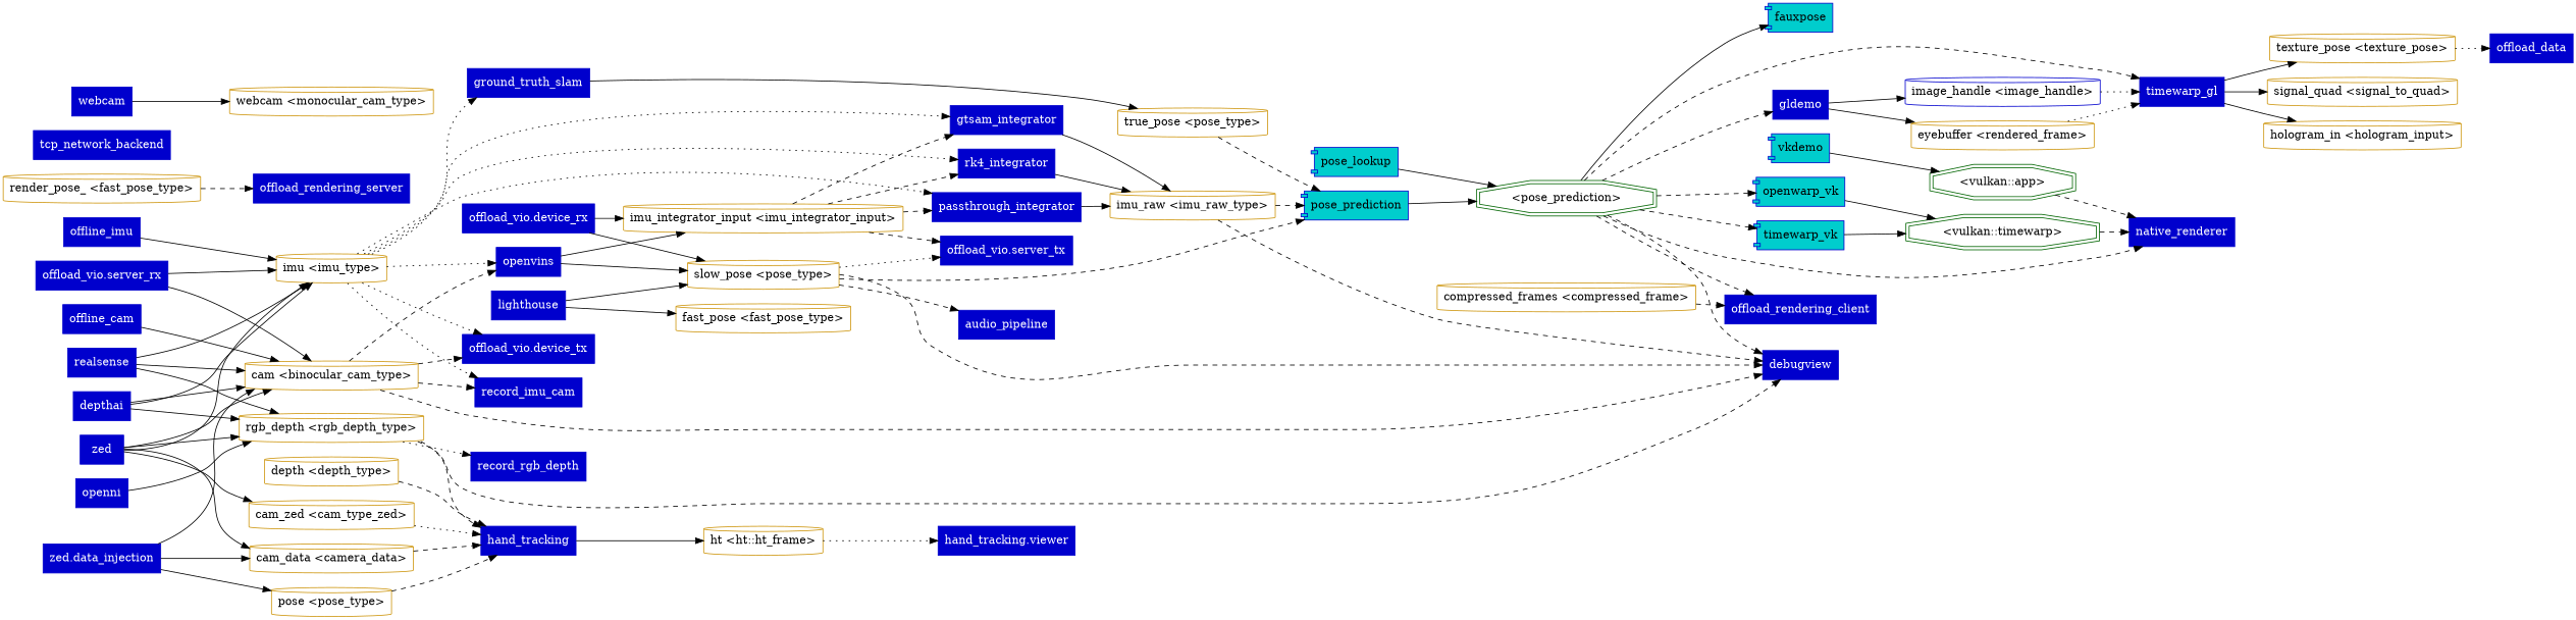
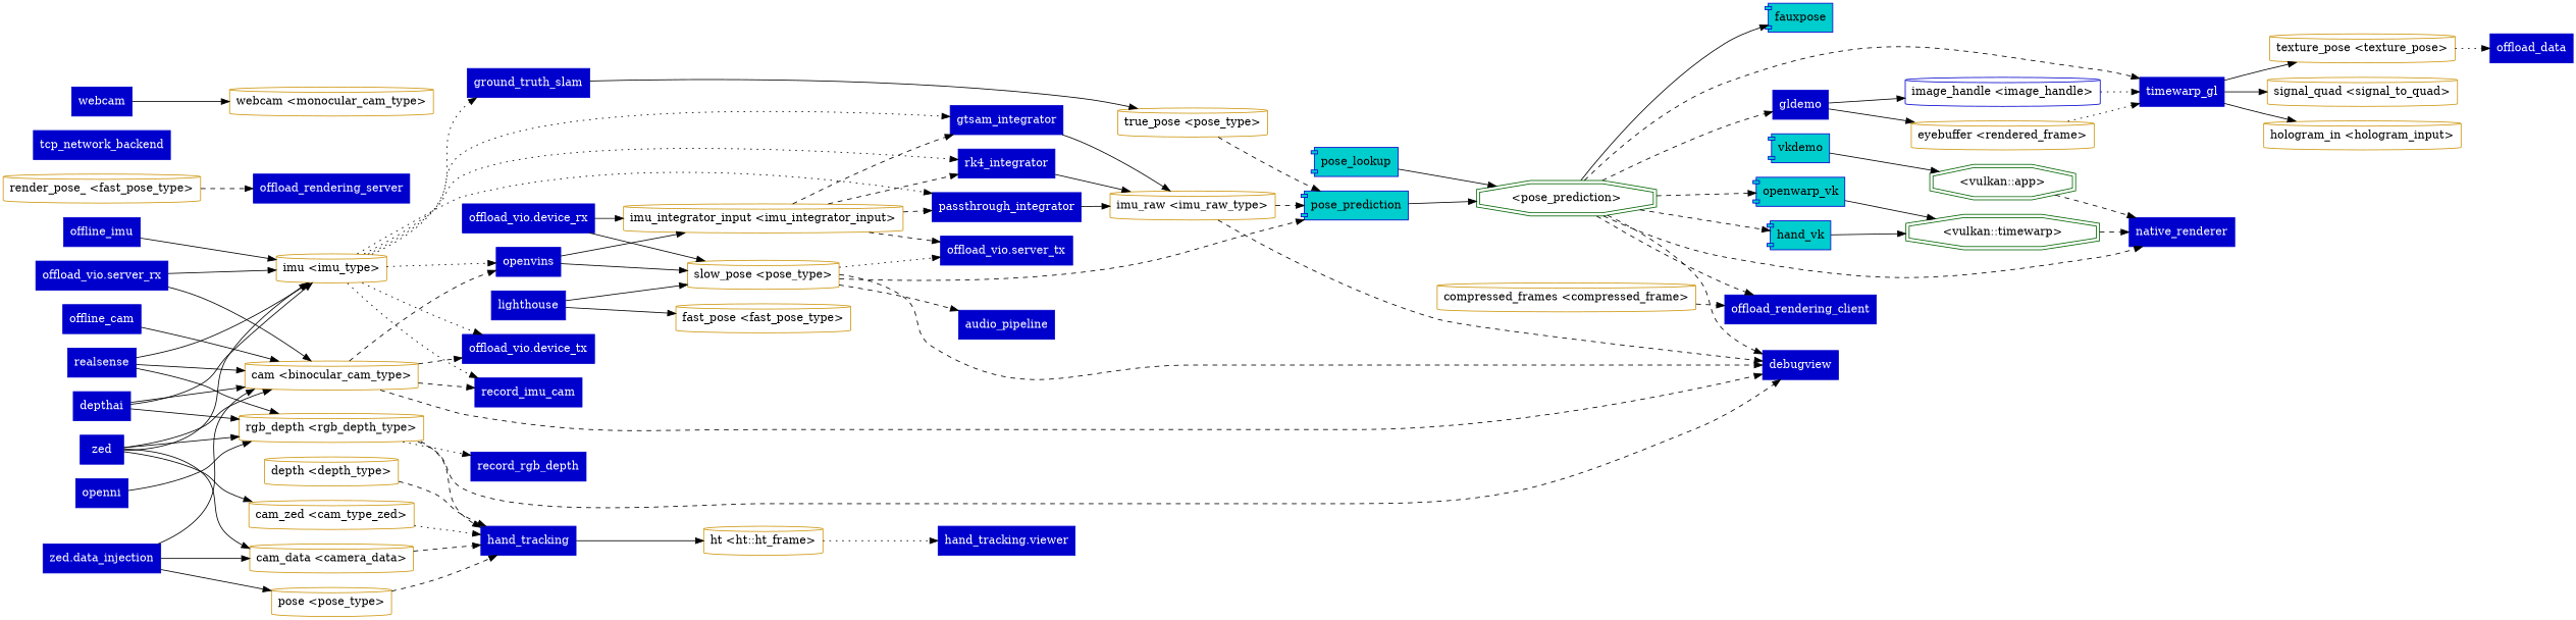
  strict digraph {
    rankdir=LR
    node [color=blue3 fillcolor=blue3 shape=rect style=filled fontcolor=white]
    edge [style=solid]
-   n1 [fillcolor=cyan3 label=timewarp_vk shape=component fontcolor=""]
+   n1 [fillcolor=cyan3 label=hand_vk shape=component fontcolor=""]
    n2 [color=darkgreen label="<vulkan::timewarp>" shape=doubleoctagon fillcolor="" style="" fontcolor=""]
    n3 [label=native_renderer]
    n4 [fillcolor=cyan3 label=openwarp_vk shape=component fontcolor=""]
    n5 [fillcolor=cyan3 label=pose_lookup shape=component fontcolor=""]
    n6 [color=darkgreen label="<pose_prediction>" shape=doubleoctagon fillcolor="" style="" fontcolor=""]
    n7 [fillcolor=cyan3 label=fauxpose shape=component fontcolor=""]
    n8 [label=offload_rendering_client]
    n9 [label=timewarp_gl]
    n10 [label=gldemo]
    n11 [label=debugview]
    n12 [fillcolor=cyan3 label=pose_prediction shape=component fontcolor=""]
    n13 [fillcolor=cyan3 label=vkdemo shape=component fontcolor=""]
    n14 [color=darkgreen label="<vulkan::app>" shape=doubleoctagon fillcolor="" style="" fontcolor=""]
    n15 [label=passthrough_integrator]
    n16 [color=darkgoldenrod3 label="imu_raw <imu_raw_type>" shape=cylinder fillcolor="" style="" fontcolor=""]
    n17 [label=offload_rendering_server]
    n18 [label=realsense]
    n19 [color=darkgoldenrod3 label="imu <imu_type>" shape=cylinder fillcolor="" style="" fontcolor=""]
    n20 [color=darkgoldenrod3 label="cam <binocular_cam_type>" shape=cylinder fillcolor="" style="" fontcolor=""]
    n21 [color=darkgoldenrod3 label="rgb_depth <rgb_depth_type>" shape=cylinder fillcolor="" style="" fontcolor=""]
    n22 [label=gtsam_integrator]
    n23 [label=rk4_integrator]
    n24 [label=ground_truth_slam]
    n25 [label="offload_vio.device_tx"]
    n26 [label=record_imu_cam]
    n27 [label=openvins]
    n28 [label=record_rgb_depth]
    n29 [label=hand_tracking]
    n30 [color=darkgoldenrod3 label="texture_pose <texture_pose>" shape=cylinder fillcolor="" style="" fontcolor=""]
    n31 [color=darkgoldenrod3 label="signal_quad <signal_to_quad>" shape=cylinder fillcolor="" style="" fontcolor=""]
    n32 [color=darkgoldenrod3 label="hologram_in <hologram_input>" shape=cylinder fillcolor="" style="" fontcolor=""]
    n33 [label=offload_data]
    n34 [label=depthai]
    n35 [color=darkgoldenrod3 label="eyebuffer <rendered_frame>" shape=cylinder fillcolor="" style="" fontcolor=""]
    n36 [label="image_handle <image_handle>" shape=cylinder fillcolor="" style="" fontcolor=""]
    n37 [label=lighthouse]
    n38 [color=darkgoldenrod3 label="slow_pose <pose_type>" shape=cylinder fillcolor="" style="" fontcolor=""]
    n39 [color=darkgoldenrod3 label="fast_pose <fast_pose_type>" shape=cylinder fillcolor="" style="" fontcolor=""]
    n40 [label="offload_vio.server_tx"]
    n41 [label=audio_pipeline]
    n42 [label=tcp_network_backend]
    n43 [label=webcam]
    n44 [color=darkgoldenrod3 label="webcam <monocular_cam_type>" shape=cylinder fillcolor="" style="" fontcolor=""]
    n45 [label=openni]
    n46 [label=offline_cam]
    n47 [color=darkgoldenrod3 label="true_pose <pose_type>" shape=cylinder fillcolor="" style="" fontcolor=""]
    n48 [label="hand_tracking.viewer"]
    n49 [label=zed]
    n50 [color=darkgoldenrod3 label="cam_zed <cam_type_zed>" shape=cylinder fillcolor="" style="" fontcolor=""]
    n51 [color=darkgoldenrod3 label="cam_data <camera_data>" shape=cylinder fillcolor="" style="" fontcolor=""]
    n52 [label="zed.data_injection"]
    n53 [color=darkgoldenrod3 label="pose <pose_type>" shape=cylinder fillcolor="" style="" fontcolor=""]
    n54 [label="offload_vio.device_rx"]
    n55 [color=darkgoldenrod3 label="imu_integrator_input <imu_integrator_input>" shape=cylinder fillcolor="" style="" fontcolor=""]
    n56 [label="offload_vio.server_rx"]
    n57 [label=offline_imu]
    n58 [color=darkgoldenrod3 label="ht <ht::ht_frame>" shape=cylinder fillcolor="" style="" fontcolor=""]
    n59 [color=darkgoldenrod3 label="compressed_frames <compressed_frame>" shape=cylinder fillcolor="" style="" fontcolor=""]
    n60 [color=darkgoldenrod3 label="render_pose_ <fast_pose_type>" shape=cylinder fillcolor="" style="" fontcolor=""]
    n61 [color=darkgoldenrod3 label="depth <depth_type>" shape=cylinder fillcolor="" style="" fontcolor=""]
    n1 -> n2
    n2 -> n3 [style=dashed]
    n4 -> n2
    n5 -> n6
    n6 -> n1 [style=dashed]
    n6 -> n3 [style=dashed]
    n6 -> n4 [style=dashed]
    n6 -> n7
    n6 -> n8 [style=dashed]
    n6 -> n9 [style=dashed]
    n6 -> n10 [style=dashed]
    n6 -> n11 [style=dashed]
    n9 -> n30
    n9 -> n31
    n9 -> n32
    n10 -> n35
    n10 -> n36
    n12 -> n6
    n13 -> n14
    n14 -> n3 [style=dashed]
    n15 -> n16
    n16 -> n11 [style=dashed]
    n16 -> n12 [style=dashed]
    n18 -> n19
    n18 -> n20
    n18 -> n21
    n19 -> n15 [style=dotted]
    n19 -> n22 [style=dotted]
    n19 -> n23 [style=dotted]
    n19 -> n24 [style=dotted]
    n19 -> n25 [style=dotted]
    n19 -> n26 [style=dotted]
    n19 -> n27 [style=dotted]
    n20 -> n11 [style=dashed]
    n20 -> n25 [style=dashed]
    n20 -> n26 [style=dashed]
    n20 -> n27 [style=dashed]
    n21 -> n11 [style=dashed]
    n21 -> n28 [style=dotted]
    n21 -> n29 [style=dashed]
    n22 -> n16
    n23 -> n16
    n24 -> n47
    n27 -> n38
    n27 -> n55
    n29 -> n58
    n30 -> n33 [style=dotted]
    n34 -> n19
    n34 -> n20
    n34 -> n21
    n35 -> n9 [style=dotted]
    n36 -> n9 [style=dotted]
    n37 -> n38
    n37 -> n39
    n38 -> n11 [style=dashed]
    n38 -> n12 [style=dashed]
    n38 -> n40 [style=dotted]
    n38 -> n41 [style=dashed]
    n43 -> n44
    n45 -> n21
    n46 -> n20
    n47 -> n12 [style=dashed]
    n49 -> n19
    n49 -> n20
    n49 -> n21
    n49 -> n50
    n49 -> n51
    n50 -> n29 [style=dotted]
    n51 -> n29 [style=dashed]
    n52 -> n20
    n52 -> n51
    n52 -> n53
    n53 -> n29 [style=dashed]
    n54 -> n38
    n54 -> n55
    n55 -> n15 [style=dashed]
    n55 -> n22 [style=dashed]
    n55 -> n23 [style=dashed]
    n55 -> n40 [style=dashed]
    n56 -> n19
    n56 -> n20
    n57 -> n19
    n58 -> n48 [style=dotted]
    n59 -> n8 [style=dashed]
    n60 -> n17 [style=dashed]
    n61 -> n29 [style=dashed]
  }
